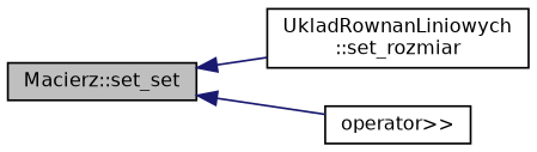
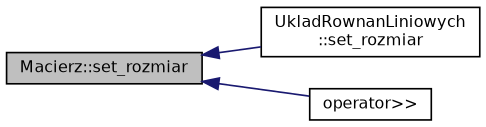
  digraph {
    rankdir=LR
    node [color=black fillcolor=white fontname=Helvetica fontsize=10 shape=record style=filled]
    edge [color=midnightblue dir=back fontname=Helvetica fontsize=10 labelfontname=Helvetica labelfontsize=10 style=solid]
-   n1 [fillcolor=grey75 fontcolor=black height=0.2 label="Macierz::set_set" width=0.4]
+   n1 [fillcolor=grey75 fontcolor=black height=0.2 label="Macierz::set_rozmiar" width=0.4]
    n2 [height=0.2 label="UkladRownanLiniowych\l::set_rozmiar" width=0.4]
    n3 [height=0.2 label="operator\>\>" width=0.4]
    n1 -> n2
    n1 -> n3
  }
